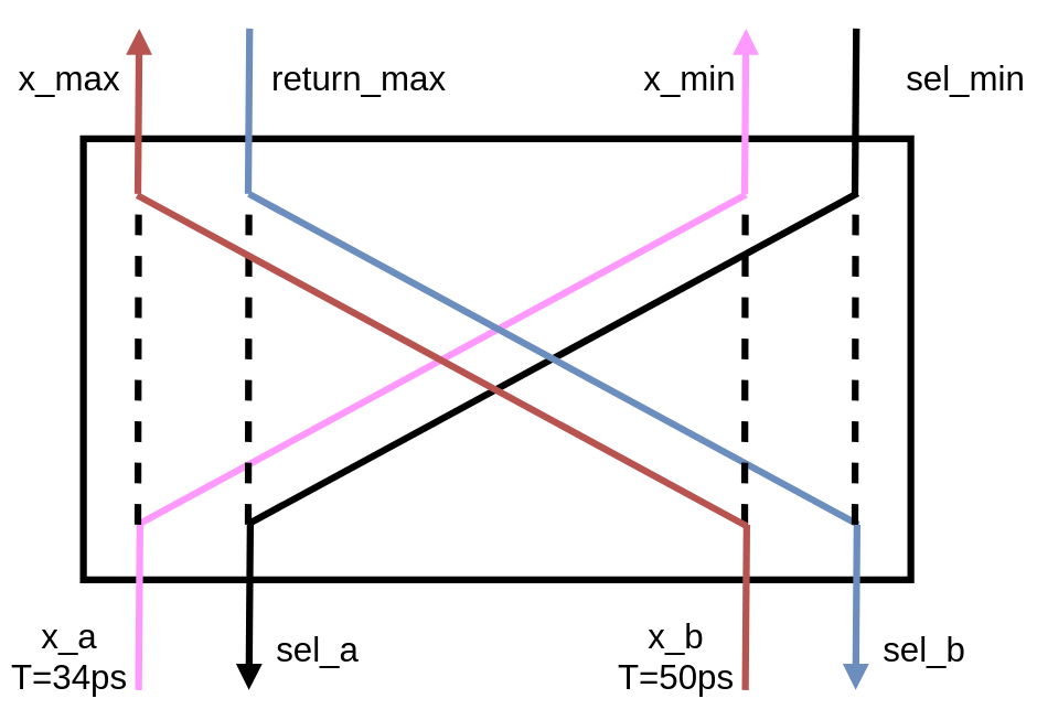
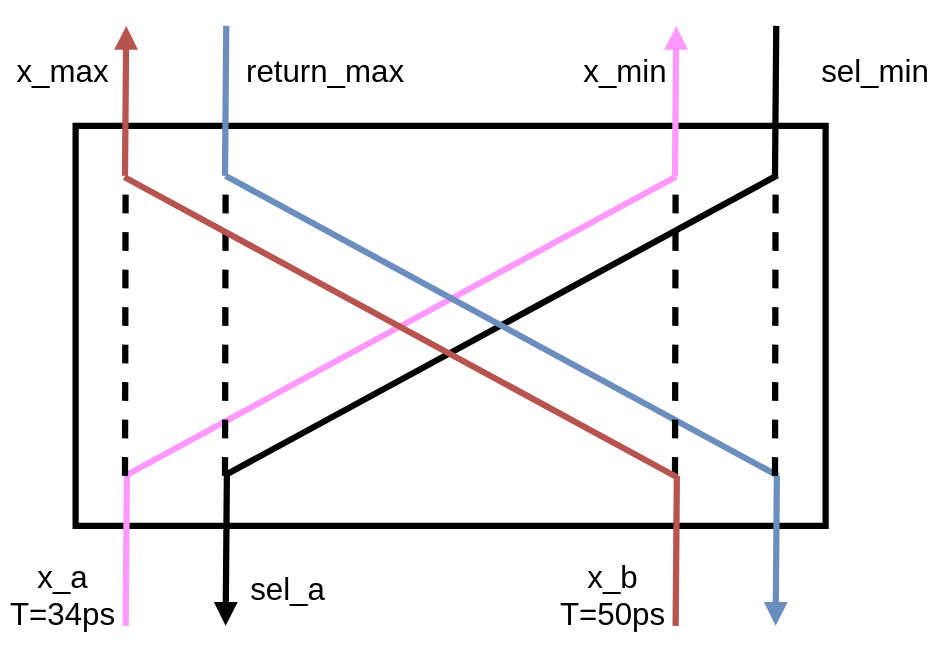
  <mxCell id="0" />
  <mxCell id="1" parent="0" />
  <mxCell id="2" value="" style="rounded=0;whiteSpace=wrap;html=1;strokeWidth=5;fontSize=25;" parent="1" vertex="1"><mxGeometry x="60" y="100" width="600" height="320" as="geometry" /></mxCell>
  <mxCell id="3" value="" style="endArrow=none;html=1;rounded=0;strokeColor=#FF99FF;strokeWidth=5;fontSize=25;" parent="1" edge="1"><mxGeometry width="50" height="50" relative="1" as="geometry"><mxPoint x="100" y="500" as="sourcePoint" /><mxPoint x="101" y="380" as="targetPoint" /></mxGeometry></mxCell>
  <mxCell id="4" value="" style="endArrow=none;html=1;rounded=0;startArrow=block;startFill=1;strokeWidth=5;fontSize=25;" parent="1" edge="1"><mxGeometry width="50" height="50" relative="1" as="geometry"><mxPoint x="180" y="500" as="sourcePoint" /><mxPoint x="181" y="380" as="targetPoint" /></mxGeometry></mxCell>
  <mxCell id="5" value="" style="endArrow=none;html=1;rounded=0;startArrow=block;startFill=1;fillColor=#dae8fc;strokeColor=#6c8ebf;strokeWidth=5;fontSize=25;" parent="1" edge="1"><mxGeometry width="50" height="50" relative="1" as="geometry"><mxPoint x="620" y="500" as="sourcePoint" /><mxPoint x="621" y="380" as="targetPoint" /></mxGeometry></mxCell>
  <mxCell id="6" value="" style="endArrow=none;html=1;rounded=0;fillColor=#f8cecc;strokeColor=#b85450;strokeWidth=5;fontSize=25;" parent="1" edge="1"><mxGeometry width="50" height="50" relative="1" as="geometry"><mxPoint x="540" y="500" as="sourcePoint" /><mxPoint x="541" y="380" as="targetPoint" /></mxGeometry></mxCell>
  <mxCell id="7" value="" style="endArrow=block;html=1;rounded=0;startArrow=none;startFill=0;endFill=1;fillColor=#f8cecc;strokeColor=#b85450;strokeWidth=5;fontSize=25;" parent="1" edge="1"><mxGeometry width="50" height="50" relative="1" as="geometry"><mxPoint x="99.5" y="140" as="sourcePoint" /><mxPoint x="100.5" y="20" as="targetPoint" /></mxGeometry></mxCell>
  <mxCell id="8" value="" style="endArrow=none;html=1;rounded=0;fillColor=#dae8fc;strokeColor=#6c8ebf;strokeWidth=5;fontSize=25;" parent="1" edge="1"><mxGeometry width="50" height="50" relative="1" as="geometry"><mxPoint x="179.5" y="140" as="sourcePoint" /><mxPoint x="180.5" y="20" as="targetPoint" /></mxGeometry></mxCell>
  <mxCell id="9" value="" style="endArrow=none;html=1;rounded=0;strokeWidth=5;fontSize=25;" parent="1" edge="1"><mxGeometry width="50" height="50" relative="1" as="geometry"><mxPoint x="619.5" y="140" as="sourcePoint" /><mxPoint x="620.5" y="20" as="targetPoint" /></mxGeometry></mxCell>
  <mxCell id="10" value="" style="endArrow=block;html=1;rounded=0;startArrow=none;startFill=0;endFill=1;strokeColor=#FF99FF;strokeWidth=5;fontSize=25;" parent="1" edge="1"><mxGeometry width="50" height="50" relative="1" as="geometry"><mxPoint x="539.5" y="140" as="sourcePoint" /><mxPoint x="540.5" y="20" as="targetPoint" /></mxGeometry></mxCell>
  <mxCell id="11" value="" style="endArrow=none;html=1;rounded=0;strokeWidth=5;fontSize=25;" parent="1" edge="1"><mxGeometry width="50" height="50" relative="1" as="geometry"><mxPoint x="621.5" y="139.5" as="sourcePoint" /><mxPoint x="179.5" y="379.5" as="targetPoint" /></mxGeometry></mxCell>
  <mxCell id="12" value="" style="endArrow=none;html=1;rounded=0;strokeColor=#FF99FF;strokeWidth=5;fontSize=25;" parent="1" edge="1"><mxGeometry width="50" height="50" relative="1" as="geometry"><mxPoint x="540.5" y="140.5" as="sourcePoint" /><mxPoint x="98.5" y="380.5" as="targetPoint" /></mxGeometry></mxCell>
  <mxCell id="13" value="" style="endArrow=none;html=1;rounded=0;fillColor=#dae8fc;strokeColor=#6c8ebf;strokeWidth=5;fontSize=25;" parent="1" edge="1"><mxGeometry width="50" height="50" relative="1" as="geometry"><mxPoint x="180" y="140" as="sourcePoint" /><mxPoint x="622" y="380" as="targetPoint" /></mxGeometry></mxCell>
  <mxCell id="14" value="" style="endArrow=none;html=1;rounded=0;dashed=1;strokeWidth=5;fontSize=25;" parent="1" edge="1"><mxGeometry width="50" height="50" relative="1" as="geometry"><mxPoint x="99.5" y="380" as="sourcePoint" /><mxPoint x="100" y="140" as="targetPoint" /></mxGeometry></mxCell>
  <mxCell id="15" value="" style="endArrow=none;html=1;rounded=0;dashed=1;strokeWidth=5;fontSize=25;" parent="1" edge="1"><mxGeometry width="50" height="50" relative="1" as="geometry"><mxPoint x="179.5" y="380" as="sourcePoint" /><mxPoint x="180" y="140" as="targetPoint" /></mxGeometry></mxCell>
  <mxCell id="16" value="" style="endArrow=none;html=1;rounded=0;dashed=1;strokeWidth=5;fontSize=25;" parent="1" edge="1"><mxGeometry width="50" height="50" relative="1" as="geometry"><mxPoint x="619.5" y="380" as="sourcePoint" /><mxPoint x="620" y="140" as="targetPoint" /></mxGeometry></mxCell>
  <mxCell id="17" value="" style="endArrow=none;html=1;rounded=0;dashed=1;strokeWidth=5;fontSize=25;" parent="1" edge="1"><mxGeometry width="50" height="50" relative="1" as="geometry"><mxPoint x="539.5" y="380" as="sourcePoint" /><mxPoint x="540" y="140" as="targetPoint" /></mxGeometry></mxCell>
  <mxCell id="18" value="&lt;div style=&quot;font-size: 25px;&quot;&gt;x_a&lt;/div&gt;&lt;div style=&quot;font-size: 25px;&quot;&gt;T=34ps&lt;br style=&quot;font-size: 25px;&quot;&gt;&lt;/div&gt;" style="text;html=1;align=center;verticalAlign=middle;whiteSpace=wrap;rounded=0;fontSize=25;strokeWidth=5;" parent="1" vertex="1"><mxGeometry x="20" y="460" width="60" height="30" as="geometry" /></mxCell>
  <mxCell id="19" value="&lt;div style=&quot;font-size: 25px;&quot;&gt;sel_a&lt;/div&gt;&lt;div style=&quot;font-size: 25px;&quot;&gt;&lt;br style=&quot;font-size: 25px;&quot;&gt;&lt;/div&gt;" style="text;html=1;align=center;verticalAlign=middle;whiteSpace=wrap;rounded=0;fontSize=25;strokeWidth=5;" parent="1" vertex="1"><mxGeometry x="200" y="470" width="60" height="30" as="geometry" /></mxCell>
  <mxCell id="20" value="&lt;div style=&quot;font-size: 25px;&quot;&gt;x_b&lt;/div&gt;&lt;div style=&quot;font-size: 25px;&quot;&gt;T=50ps&lt;br style=&quot;font-size: 25px;&quot;&gt;&lt;/div&gt;" style="text;html=1;align=center;verticalAlign=middle;whiteSpace=wrap;rounded=0;fontSize=25;strokeWidth=5;" parent="1" vertex="1"><mxGeometry x="460" y="460" width="60" height="30" as="geometry" /></mxCell>
- <mxCell id="21" value="&lt;div style=&quot;font-size: 25px;&quot;&gt;sel_b&lt;/div&gt;&lt;div style=&quot;font-size: 25px;&quot;&gt;&lt;br style=&quot;font-size: 25px;&quot;&gt;&lt;/div&gt;" style="text;html=1;align=center;verticalAlign=middle;whiteSpace=wrap;rounded=0;fontSize=25;strokeWidth=5;" parent="1" vertex="1"><mxGeometry x="640" y="470" width="60" height="30" as="geometry" /></mxCell>
  <mxCell id="22" value="x_max" style="text;html=1;align=center;verticalAlign=middle;whiteSpace=wrap;rounded=0;fontSize=25;strokeWidth=5;" parent="1" vertex="1"><mxGeometry x="20" y="40" width="60" height="30" as="geometry" /></mxCell>
  <mxCell id="23" value="&lt;div style=&quot;font-size: 25px;&quot;&gt;return_max&lt;/div&gt;" style="text;html=1;align=center;verticalAlign=middle;whiteSpace=wrap;rounded=0;fontSize=25;strokeWidth=5;" parent="1" vertex="1"><mxGeometry x="230" y="40" width="60" height="30" as="geometry" /></mxCell>
  <mxCell id="24" value="x_min" style="text;html=1;align=center;verticalAlign=middle;whiteSpace=wrap;rounded=0;fontSize=25;strokeWidth=5;" parent="1" vertex="1"><mxGeometry x="470" y="40" width="60" height="30" as="geometry" /></mxCell>
  <mxCell id="25" value="sel_min" style="text;html=1;align=center;verticalAlign=middle;whiteSpace=wrap;rounded=0;fontSize=25;strokeWidth=5;" parent="1" vertex="1"><mxGeometry x="670" y="40" width="60" height="30" as="geometry" /></mxCell>
  <mxCell id="26" value="" style="endArrow=none;html=1;rounded=0;fillColor=#f8cecc;strokeColor=#b85450;strokeWidth=5;fontSize=25;" parent="1" edge="1"><mxGeometry width="50" height="50" relative="1" as="geometry"><mxPoint x="99" y="141" as="sourcePoint" /><mxPoint x="541" y="381" as="targetPoint" /></mxGeometry></mxCell>
